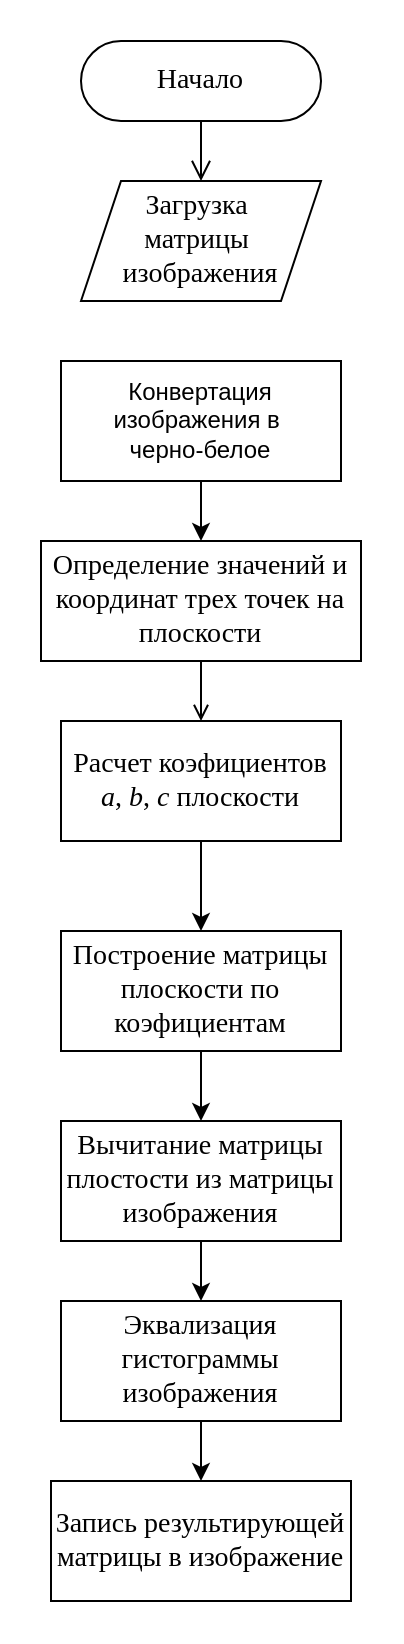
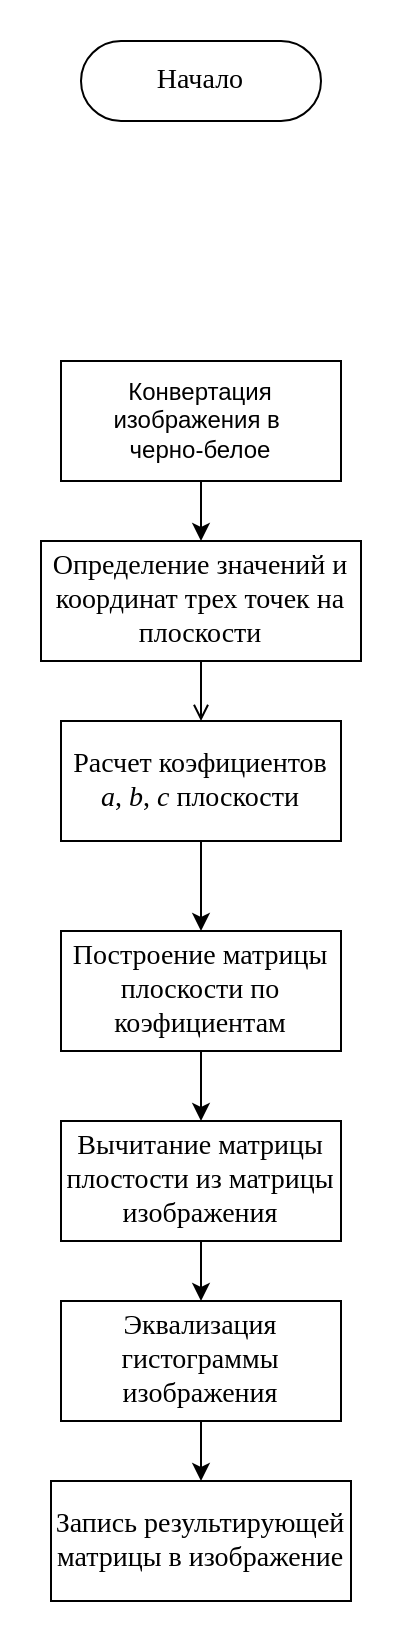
  <mxCell id="0" />
  <mxCell id="1" parent="0" />
- <mxCell id="2" value="" style="rounded=0;html=1;jettySize=auto;orthogonalLoop=1;fontSize=14;endArrow=open;endFill=0;endSize=8;strokeWidth=1;shadow=0;labelBackgroundColor=none;edgeStyle=orthogonalEdgeStyle;entryX=0.5;entryY=0;entryDx=0;entryDy=0;fontFamily=Times New Roman;" parent="1" source="3" target="4" edge="1"><mxGeometry relative="1" as="geometry"><mxPoint x="100" y="110" as="targetPoint" /></mxGeometry></mxCell>
  <mxCell id="3" value="Начало" style="rounded=1;whiteSpace=wrap;html=1;fontSize=14;glass=0;strokeWidth=1;shadow=0;arcSize=50;fontFamily=Times New Roman;" parent="1" vertex="1"><mxGeometry x="40" y="20" width="120" height="40" as="geometry" /></mxCell>
- <mxCell id="4" value="Загрузка&amp;nbsp;&lt;div style=&quot;font-size: 14px;&quot;&gt;матрицы&amp;nbsp;&lt;/div&gt;&lt;div style=&quot;font-size: 14px;&quot;&gt;изображения&lt;/div&gt;" style="shape=parallelogram;perimeter=parallelogramPerimeter;whiteSpace=wrap;html=1;fixedSize=1;fontFamily=Times New Roman;fontSize=14;" parent="1" vertex="1"><mxGeometry x="40" y="90" width="120" height="60" as="geometry" /></mxCell>
  <mxCell id="5" value="" style="edgeStyle=orthogonalEdgeStyle;rounded=0;orthogonalLoop=1;jettySize=auto;html=1;endArrow=open;endFill=0;" parent="1" source="6" target="8" edge="1"><mxGeometry relative="1" as="geometry" /></mxCell>
  <mxCell id="6" value="Определение значений и координат трех точек на плоскости" style="rounded=0;whiteSpace=wrap;html=1;fontFamily=Times New Roman;fontSize=14;" parent="1" vertex="1"><mxGeometry x="20" y="270" width="160" height="60" as="geometry" /></mxCell>
  <mxCell id="7" value="" style="edgeStyle=orthogonalEdgeStyle;rounded=0;orthogonalLoop=1;jettySize=auto;html=1;" parent="1" source="8" target="13" edge="1"><mxGeometry relative="1" as="geometry" /></mxCell>
  <mxCell id="8" value="Расчет коэфициентов &lt;i&gt;a&lt;/i&gt;, &lt;i&gt;b&lt;/i&gt;, &lt;i&gt;c&lt;/i&gt; плоскости" style="whiteSpace=wrap;html=1;fontSize=14;fontFamily=Times New Roman;rounded=0;" parent="1" vertex="1"><mxGeometry x="30" y="360" width="140" height="60" as="geometry" /></mxCell>
  <mxCell id="9" style="edgeStyle=orthogonalEdgeStyle;rounded=0;orthogonalLoop=1;jettySize=auto;html=1;entryX=0.5;entryY=0;entryDx=0;entryDy=0;" parent="1" source="10" target="6" edge="1"><mxGeometry relative="1" as="geometry" /></mxCell>
  <mxCell id="10" value="Конвертация изображения в&amp;nbsp;&lt;div&gt;черно-белое&lt;/div&gt;" style="rounded=0;whiteSpace=wrap;html=1;" parent="1" vertex="1"><mxGeometry x="30" y="180" width="140" height="60" as="geometry" /></mxCell>
  <mxCell id="11" value="Запись результирующей матрицы в изображение" style="whiteSpace=wrap;html=1;fontSize=14;fontFamily=Times New Roman;rounded=0;" parent="1" vertex="1"><mxGeometry x="25" y="740" width="150" height="60" as="geometry" /></mxCell>
  <mxCell id="12" value="" style="edgeStyle=orthogonalEdgeStyle;rounded=0;orthogonalLoop=1;jettySize=auto;html=1;" parent="1" source="13" target="15" edge="1"><mxGeometry relative="1" as="geometry" /></mxCell>
  <mxCell id="13" value="Построение матрицы плоскости по коэфициентам" style="whiteSpace=wrap;html=1;fontSize=14;fontFamily=Times New Roman;rounded=0;" parent="1" vertex="1"><mxGeometry x="30" y="465" width="140" height="60" as="geometry" /></mxCell>
  <mxCell id="14" value="" style="edgeStyle=orthogonalEdgeStyle;rounded=0;orthogonalLoop=1;jettySize=auto;html=1;" parent="1" source="15" target="17" edge="1"><mxGeometry relative="1" as="geometry" /></mxCell>
  <mxCell id="15" value="Вычитание матрицы плостости из матрицы изображения" style="whiteSpace=wrap;html=1;fontSize=14;fontFamily=Times New Roman;rounded=0;" parent="1" vertex="1"><mxGeometry x="30" y="560" width="140" height="60" as="geometry" /></mxCell>
  <mxCell id="16" style="edgeStyle=orthogonalEdgeStyle;rounded=0;orthogonalLoop=1;jettySize=auto;html=1;entryX=0.5;entryY=0;entryDx=0;entryDy=0;" parent="1" source="17" target="11" edge="1"><mxGeometry relative="1" as="geometry" /></mxCell>
  <mxCell id="17" value="Эквализация гистограммы изображения" style="whiteSpace=wrap;html=1;fontSize=14;fontFamily=Times New Roman;rounded=0;" parent="1" vertex="1"><mxGeometry x="30" y="650" width="140" height="60" as="geometry" /></mxCell>
